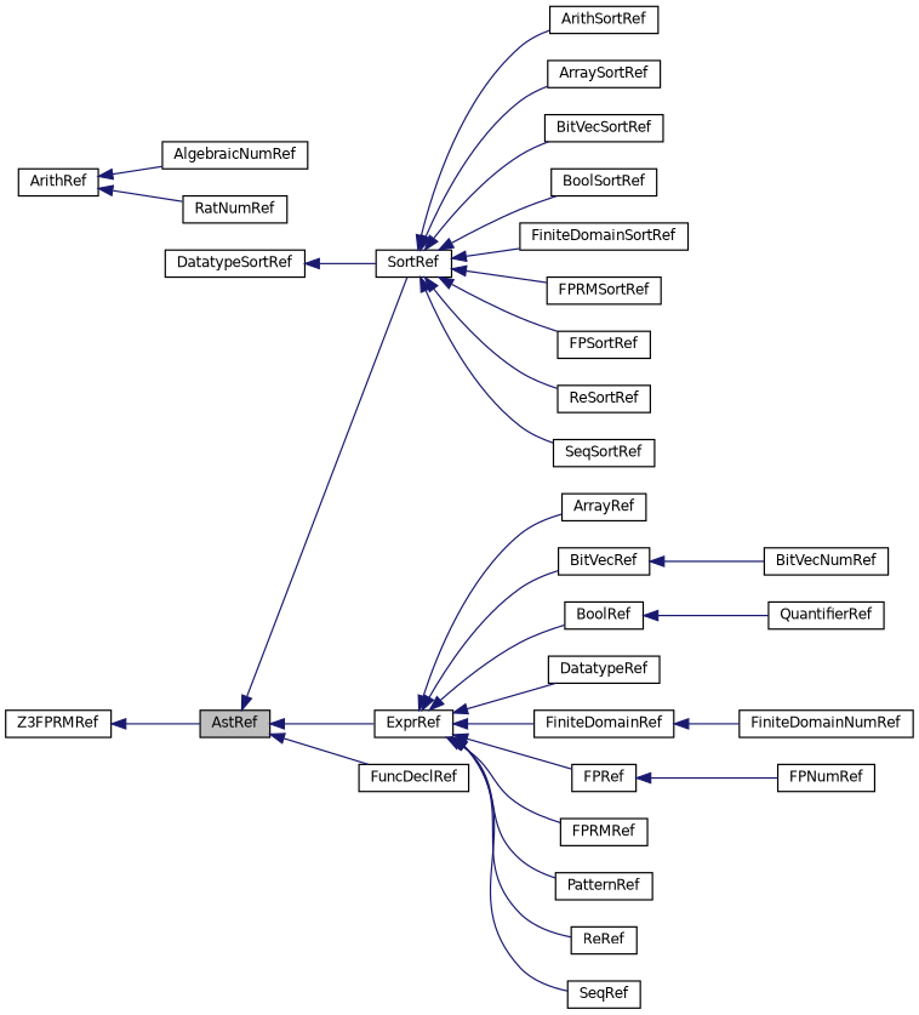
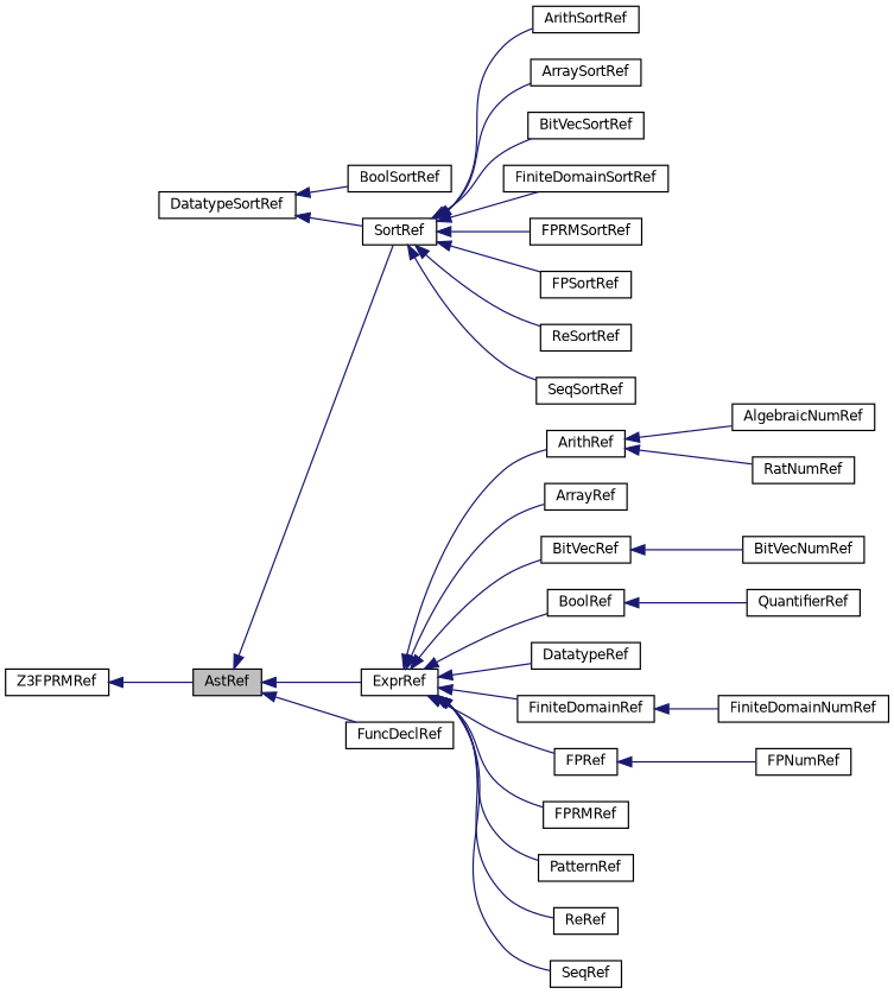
  digraph {
    rankdir=LR
    node [color=black fillcolor=white fontname=Helvetica fontsize=10 shape=record style=filled]
    edge [color=midnightblue dir=back fontname=Helvetica fontsize=10 labelfontname=Helvetica labelfontsize=10 style=solid]
    n1 [fillcolor=grey75 fontcolor=black height=0.2 label=AstRef width=0.4]
    n2 [height=0.2 label=ExprRef width=0.4]
    n3 [height=0.2 label=FuncDeclRef width=0.4]
    n4 [height=0.2 label=SortRef width=0.4]
    n5 [height=0.2 label=ArithRef width=0.4]
    n6 [height=0.2 label=ArrayRef width=0.4]
    n7 [height=0.2 label=BitVecRef width=0.4]
    n8 [height=0.2 label=BoolRef width=0.4]
    n9 [height=0.2 label=DatatypeRef width=0.4]
    n10 [height=0.2 label=FiniteDomainRef width=0.4]
    n11 [height=0.2 label=FPRef width=0.4]
    n12 [height=0.2 label=FPRMRef width=0.4]
    n13 [height=0.2 label=PatternRef width=0.4]
    n14 [height=0.2 label=ReRef width=0.4]
    n15 [height=0.2 label=SeqRef width=0.4]
    n16 [height=0.2 label=ArithSortRef width=0.4]
    n17 [height=0.2 label=ArraySortRef width=0.4]
    n18 [height=0.2 label=BitVecSortRef width=0.4]
    n19 [height=0.2 label=BoolSortRef width=0.4]
    n20 [height=0.2 label=FiniteDomainSortRef width=0.4]
    n21 [height=0.2 label=FPRMSortRef width=0.4]
    n22 [height=0.2 label=FPSortRef width=0.4]
    n23 [height=0.2 label=ReSortRef width=0.4]
    n24 [height=0.2 label=SeqSortRef width=0.4]
    n25 [height=0.2 label=Z3FPRMRef width=0.4]
    n26 [height=0.2 label=AlgebraicNumRef width=0.4]
    n27 [height=0.2 label=RatNumRef width=0.4]
    n28 [height=0.2 label=BitVecNumRef width=0.4]
    n29 [height=0.2 label=QuantifierRef width=0.4]
    n30 [height=0.2 label=FiniteDomainNumRef width=0.4]
    n31 [height=0.2 label=FPNumRef width=0.4]
    n32 [height=0.2 label=DatatypeSortRef width=0.4]
    n1 -> n2
    n1 -> n3
    n1 -> n4
+   n2 -> n5
    n2 -> n6
    n2 -> n7
    n2 -> n8
    n2 -> n9
    n2 -> n10
    n2 -> n11
    n2 -> n12
    n2 -> n13
    n2 -> n14
    n2 -> n15
    n4 -> n16
    n4 -> n17
    n4 -> n18
-   n4 -> n19
+   n32 -> n19
    n4 -> n20
    n4 -> n21
    n4 -> n22
    n4 -> n23
    n4 -> n24
    n5 -> n26
    n5 -> n27
    n7 -> n28
    n8 -> n29
    n10 -> n30
    n11 -> n31
    n25 -> n1
    n32 -> n4
  }
